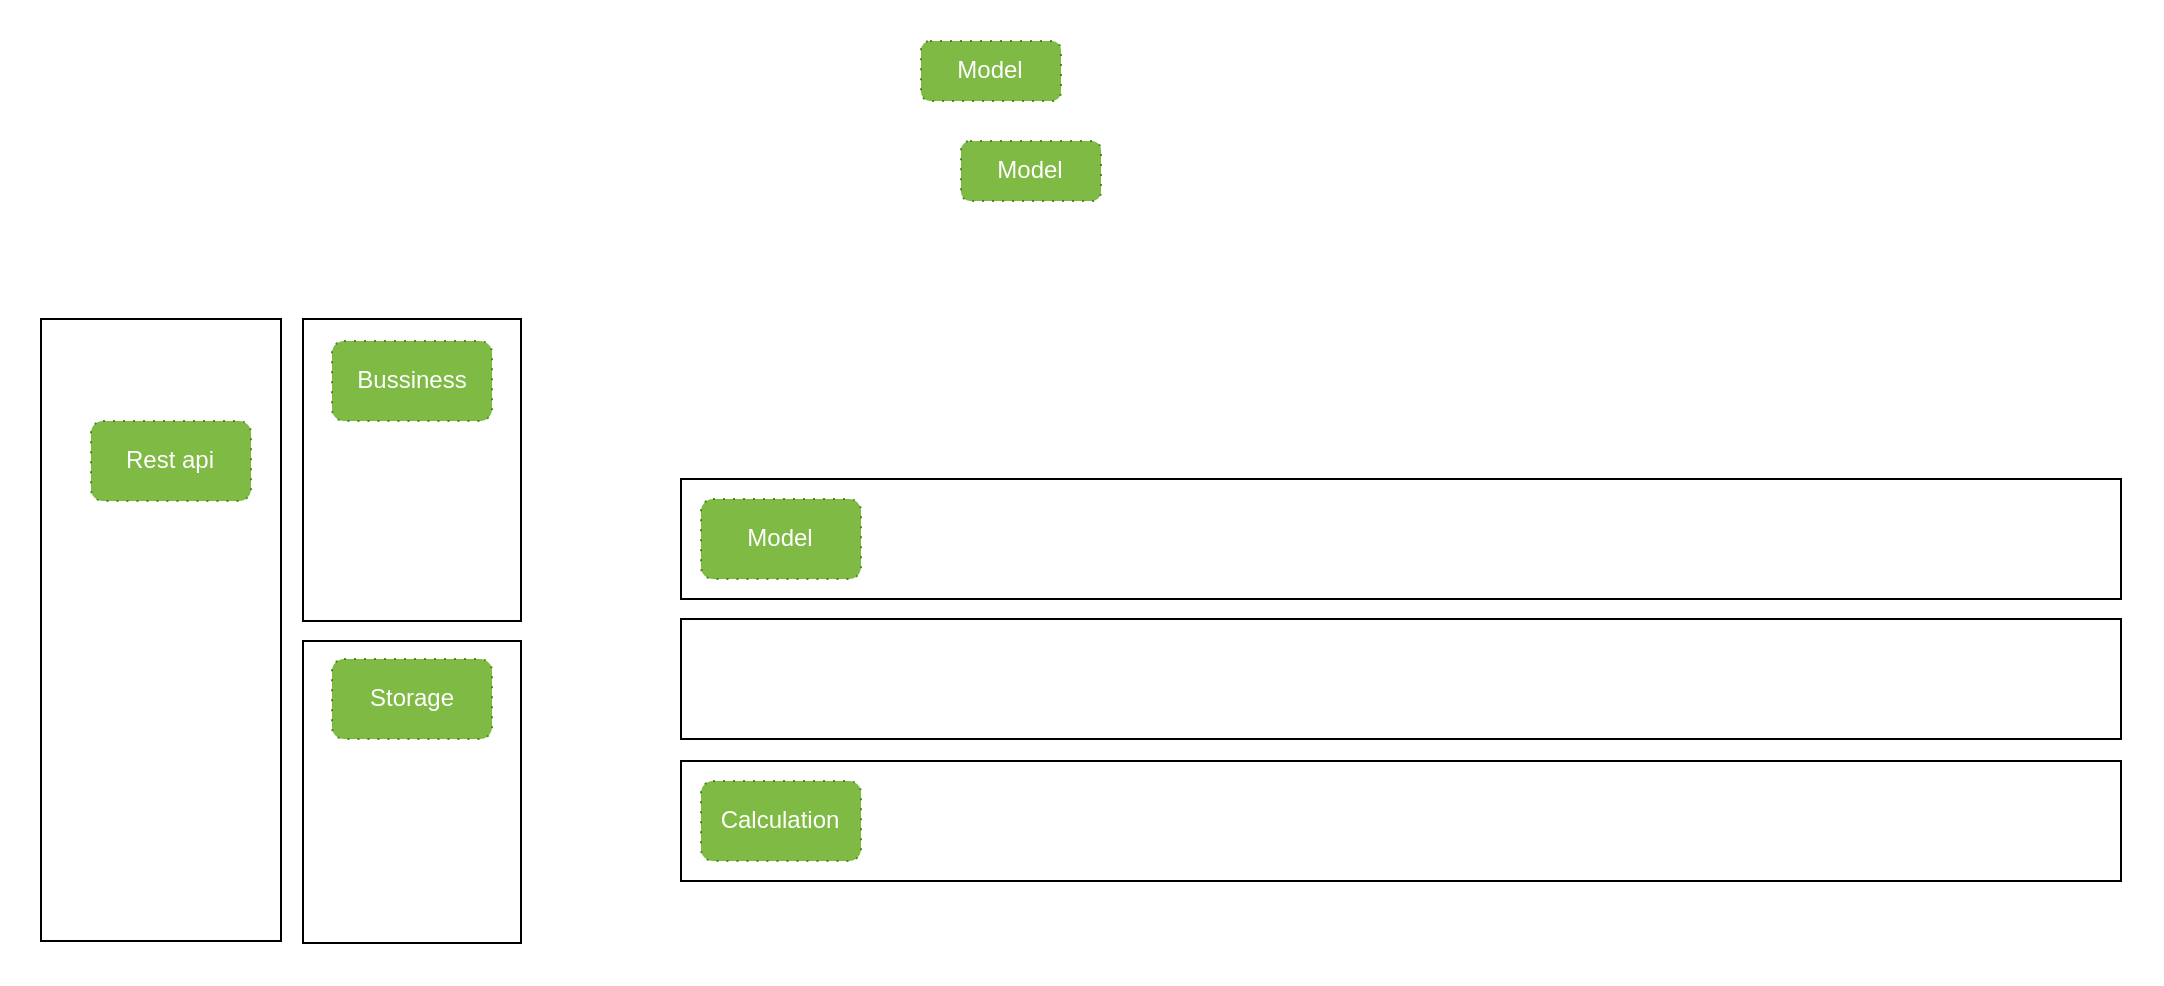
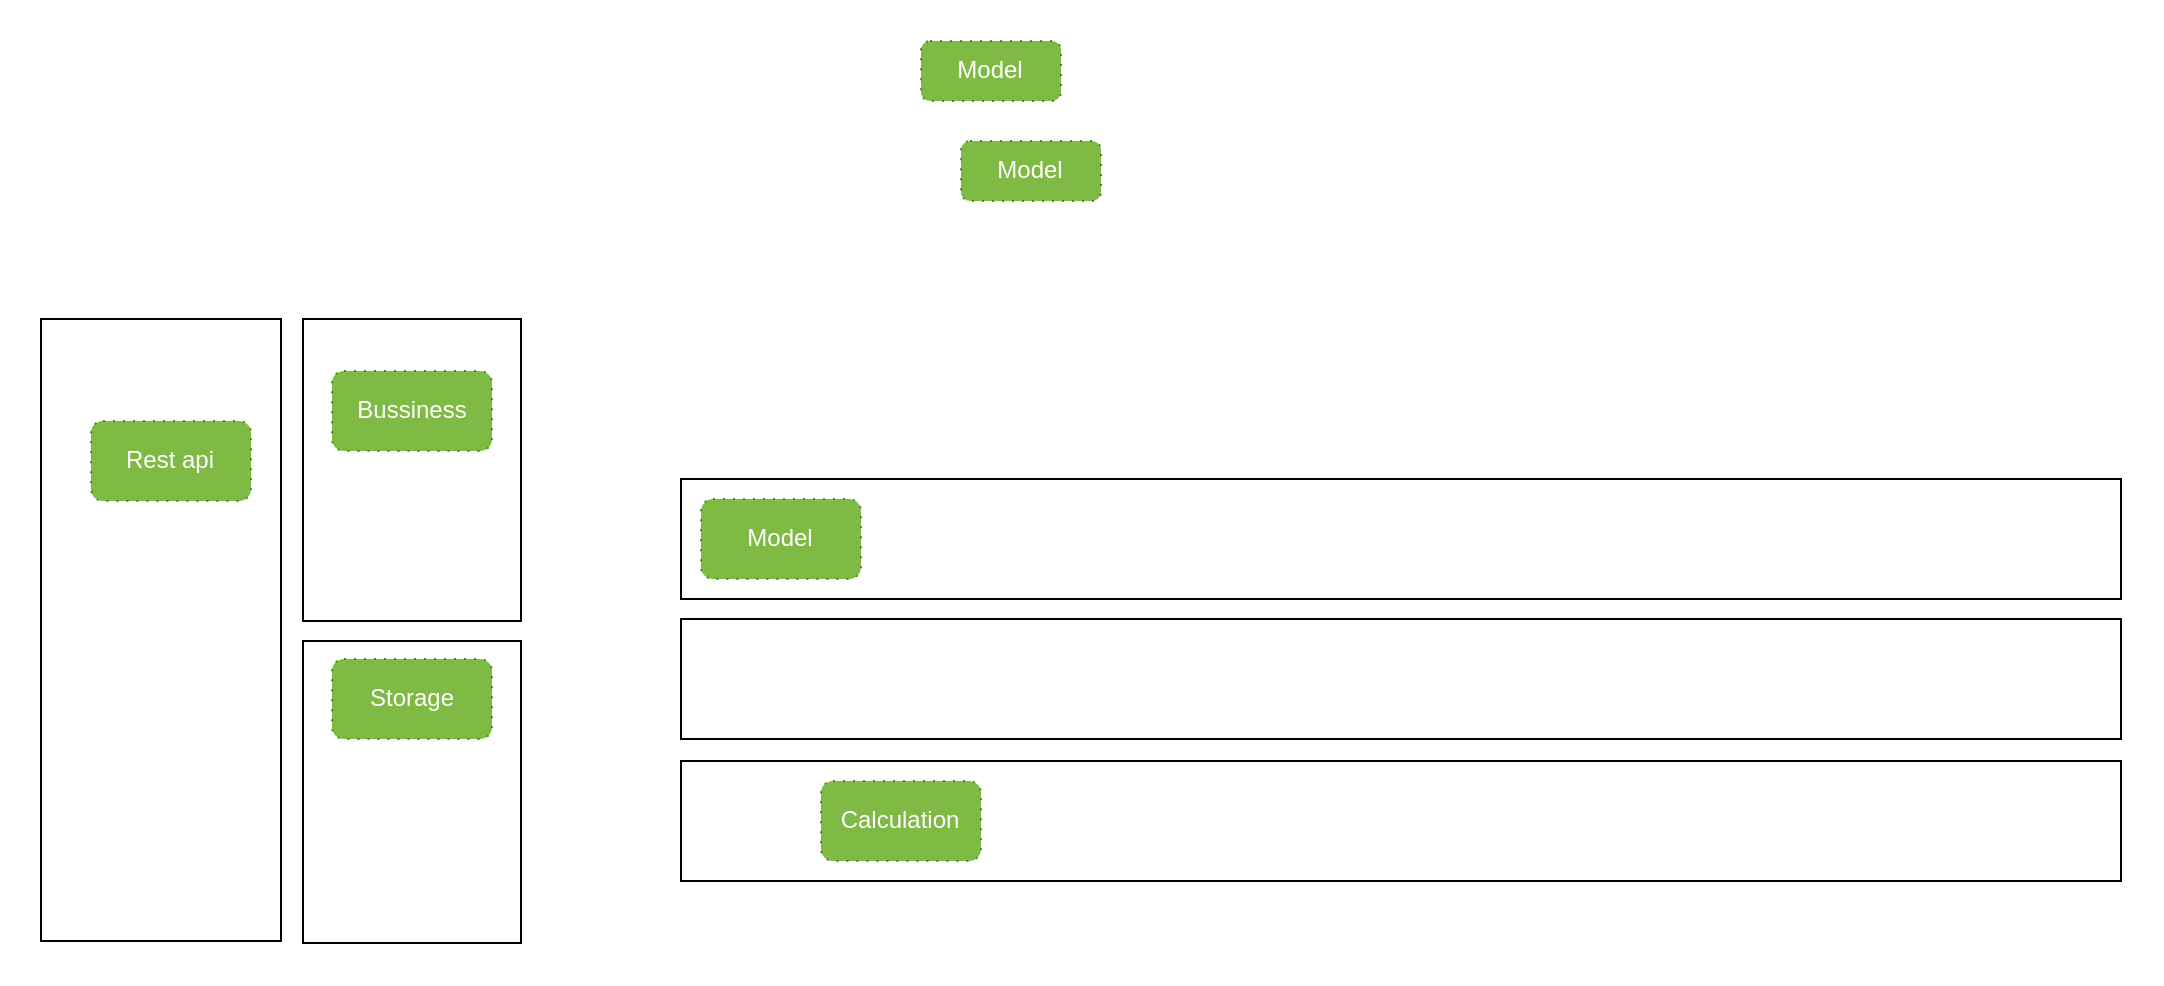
  <mxCell id="0" />
  <mxCell id="1" parent="0" />
  <mxCell id="2" value="" style="rounded=0;whiteSpace=wrap;html=1;" vertex="1" parent="1"><mxGeometry x="340" y="239" width="720" height="60" as="geometry" /></mxCell>
  <mxCell id="3" value="" style="rounded=0;whiteSpace=wrap;html=1;" vertex="1" parent="1"><mxGeometry x="340" y="309" width="720" height="60" as="geometry" /></mxCell>
  <mxCell id="4" value="" style="rounded=0;whiteSpace=wrap;html=1;" vertex="1" parent="1"><mxGeometry x="340" y="380" width="720" height="60" as="geometry" /></mxCell>
  <mxCell id="5" value="" style="rounded=0;whiteSpace=wrap;html=1;" vertex="1" parent="1"><mxGeometry x="151" y="159" width="109" height="151" as="geometry" /></mxCell>
  <mxCell id="6" value="" style="rounded=0;whiteSpace=wrap;html=1;" vertex="1" parent="1"><mxGeometry x="20" y="159" width="120" height="311" as="geometry" /></mxCell>
  <mxCell id="7" value="Model" style="text;html=1;strokeColor=#2D7600;fillColor=#60a917;align=center;verticalAlign=middle;whiteSpace=wrap;rounded=1;fontColor=#ffffff;comic=0;glass=0;shadow=0;dashed=1;dashPattern=1 4;opacity=80;" vertex="1" parent="1"><mxGeometry x="350" y="249" width="80" height="40" as="geometry" /></mxCell>
  <mxCell id="8" value="Model" style="text;html=1;strokeColor=#2D7600;fillColor=#60a917;align=center;verticalAlign=middle;whiteSpace=wrap;rounded=1;fontColor=#ffffff;comic=0;glass=0;shadow=0;dashed=1;dashPattern=1 4;opacity=80;" vertex="1" parent="1"><mxGeometry x="480" y="70" width="70" height="30" as="geometry" /></mxCell>
  <mxCell id="9" value="Model" style="text;html=1;strokeColor=#2D7600;fillColor=#60a917;align=center;verticalAlign=middle;whiteSpace=wrap;rounded=1;fontColor=#ffffff;comic=0;glass=0;shadow=0;dashed=1;dashPattern=1 4;opacity=80;" vertex="1" parent="1"><mxGeometry x="460" y="20" width="70" height="30" as="geometry" /></mxCell>
  <mxCell id="10" value="Rest api" style="text;html=1;strokeColor=#2D7600;fillColor=#60a917;align=center;verticalAlign=middle;whiteSpace=wrap;rounded=1;fontColor=#ffffff;comic=0;glass=0;shadow=0;dashed=1;dashPattern=1 4;opacity=80;" vertex="1" parent="1"><mxGeometry x="45" y="210" width="80" height="40" as="geometry" /></mxCell>
- <mxCell id="11" value="Calculation" style="text;html=1;strokeColor=#2D7600;fillColor=#60a917;align=center;verticalAlign=middle;whiteSpace=wrap;rounded=1;fontColor=#ffffff;comic=0;glass=0;shadow=0;dashed=1;dashPattern=1 4;opacity=80;" vertex="1" parent="1"><mxGeometry x="350" y="390" width="80" height="40" as="geometry" /></mxCell>
+ <mxCell id="11" value="Calculation" style="text;html=1;strokeColor=#2D7600;fillColor=#60a917;align=center;verticalAlign=middle;whiteSpace=wrap;rounded=1;fontColor=#ffffff;comic=0;glass=0;shadow=0;dashed=1;dashPattern=1 4;opacity=80;" vertex="1" parent="1"><mxGeometry x="410" y="390" width="80" height="40" as="geometry" /></mxCell>
  <mxCell id="12" value="Storage" style="text;html=1;strokeColor=#2D7600;fillColor=#60a917;align=center;verticalAlign=middle;whiteSpace=wrap;rounded=1;fontColor=#ffffff;comic=0;glass=0;shadow=0;dashed=1;dashPattern=1 4;opacity=80;" vertex="1" parent="1"><mxGeometry x="165.5" y="329" width="80" height="40" as="geometry" /></mxCell>
  <mxCell id="13" value="" style="rounded=0;whiteSpace=wrap;html=1;" vertex="1" parent="1"><mxGeometry x="151" y="320" width="109" height="151" as="geometry" /></mxCell>
- <mxCell id="14" value="Bussiness" style="text;html=1;strokeColor=#2D7600;fillColor=#60a917;align=center;verticalAlign=middle;whiteSpace=wrap;rounded=1;fontColor=#ffffff;comic=0;glass=0;shadow=0;dashed=1;dashPattern=1 4;opacity=80;" vertex="1" parent="1"><mxGeometry x="165.5" y="170" width="80" height="40" as="geometry" /></mxCell>
+ <mxCell id="14" value="Bussiness" style="text;html=1;strokeColor=#2D7600;fillColor=#60a917;align=center;verticalAlign=middle;whiteSpace=wrap;rounded=1;fontColor=#ffffff;comic=0;glass=0;shadow=0;dashed=1;dashPattern=1 4;opacity=80;" vertex="1" parent="1"><mxGeometry x="165.5" y="185" width="80" height="40" as="geometry" /></mxCell>
  <mxCell id="15" value="Storage" style="text;html=1;strokeColor=#2D7600;fillColor=#60a917;align=center;verticalAlign=middle;whiteSpace=wrap;rounded=1;fontColor=#ffffff;comic=0;glass=0;shadow=0;dashed=1;dashPattern=1 4;opacity=80;" vertex="1" parent="1"><mxGeometry x="165.5" y="329" width="80" height="40" as="geometry" /></mxCell>
